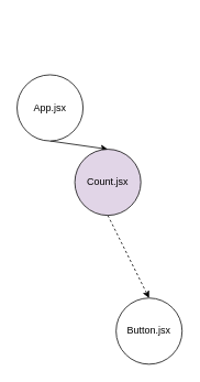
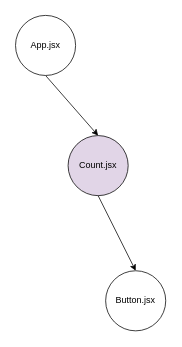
  <mxCell id="0" />
  <mxCell id="1" parent="0" />
  <mxCell id="2" style="edgeStyle=none;html=1;exitX=0.5;exitY=1;exitDx=0;exitDy=0;entryX=0.5;entryY=0;entryDx=0;entryDy=0;" edge="1" parent="1" source="3" target="5"><mxGeometry relative="1" as="geometry" /></mxCell>
- <mxCell id="3" value="App.jsx" style="ellipse;whiteSpace=wrap;html=1;aspect=fixed;" vertex="1" parent="1"><mxGeometry x="20" y="90" width="80" height="80" as="geometry" /></mxCell>
- <mxCell id="4" style="edgeStyle=none;html=1;exitX=0.5;exitY=1;exitDx=0;exitDy=0;entryX=0.5;entryY=0;entryDx=0;entryDy=0;dashed=1;" edge="1" parent="1" source="5" target="6"><mxGeometry relative="1" as="geometry" /></mxCell>
+ <mxCell id="3" value="App.jsx" style="ellipse;whiteSpace=wrap;html=1;aspect=fixed;" vertex="1" parent="1"><mxGeometry x="20" y="20" width="80" height="80" as="geometry" /></mxCell>
+ <mxCell id="4" style="edgeStyle=none;html=1;exitX=0.5;exitY=1;exitDx=0;exitDy=0;entryX=0.5;entryY=0;entryDx=0;entryDy=0;" edge="1" parent="1" source="5" target="6"><mxGeometry relative="1" as="geometry" /></mxCell>
  <mxCell id="5" value="Count.jsx" style="ellipse;whiteSpace=wrap;html=1;aspect=fixed;fillColor=#e1d5e7;" vertex="1" parent="1"><mxGeometry x="90" y="180" width="80" height="80" as="geometry" /></mxCell>
  <mxCell id="6" value="Button.jsx" style="ellipse;whiteSpace=wrap;html=1;aspect=fixed;" vertex="1" parent="1"><mxGeometry x="140" y="360" width="80" height="80" as="geometry" /></mxCell>
